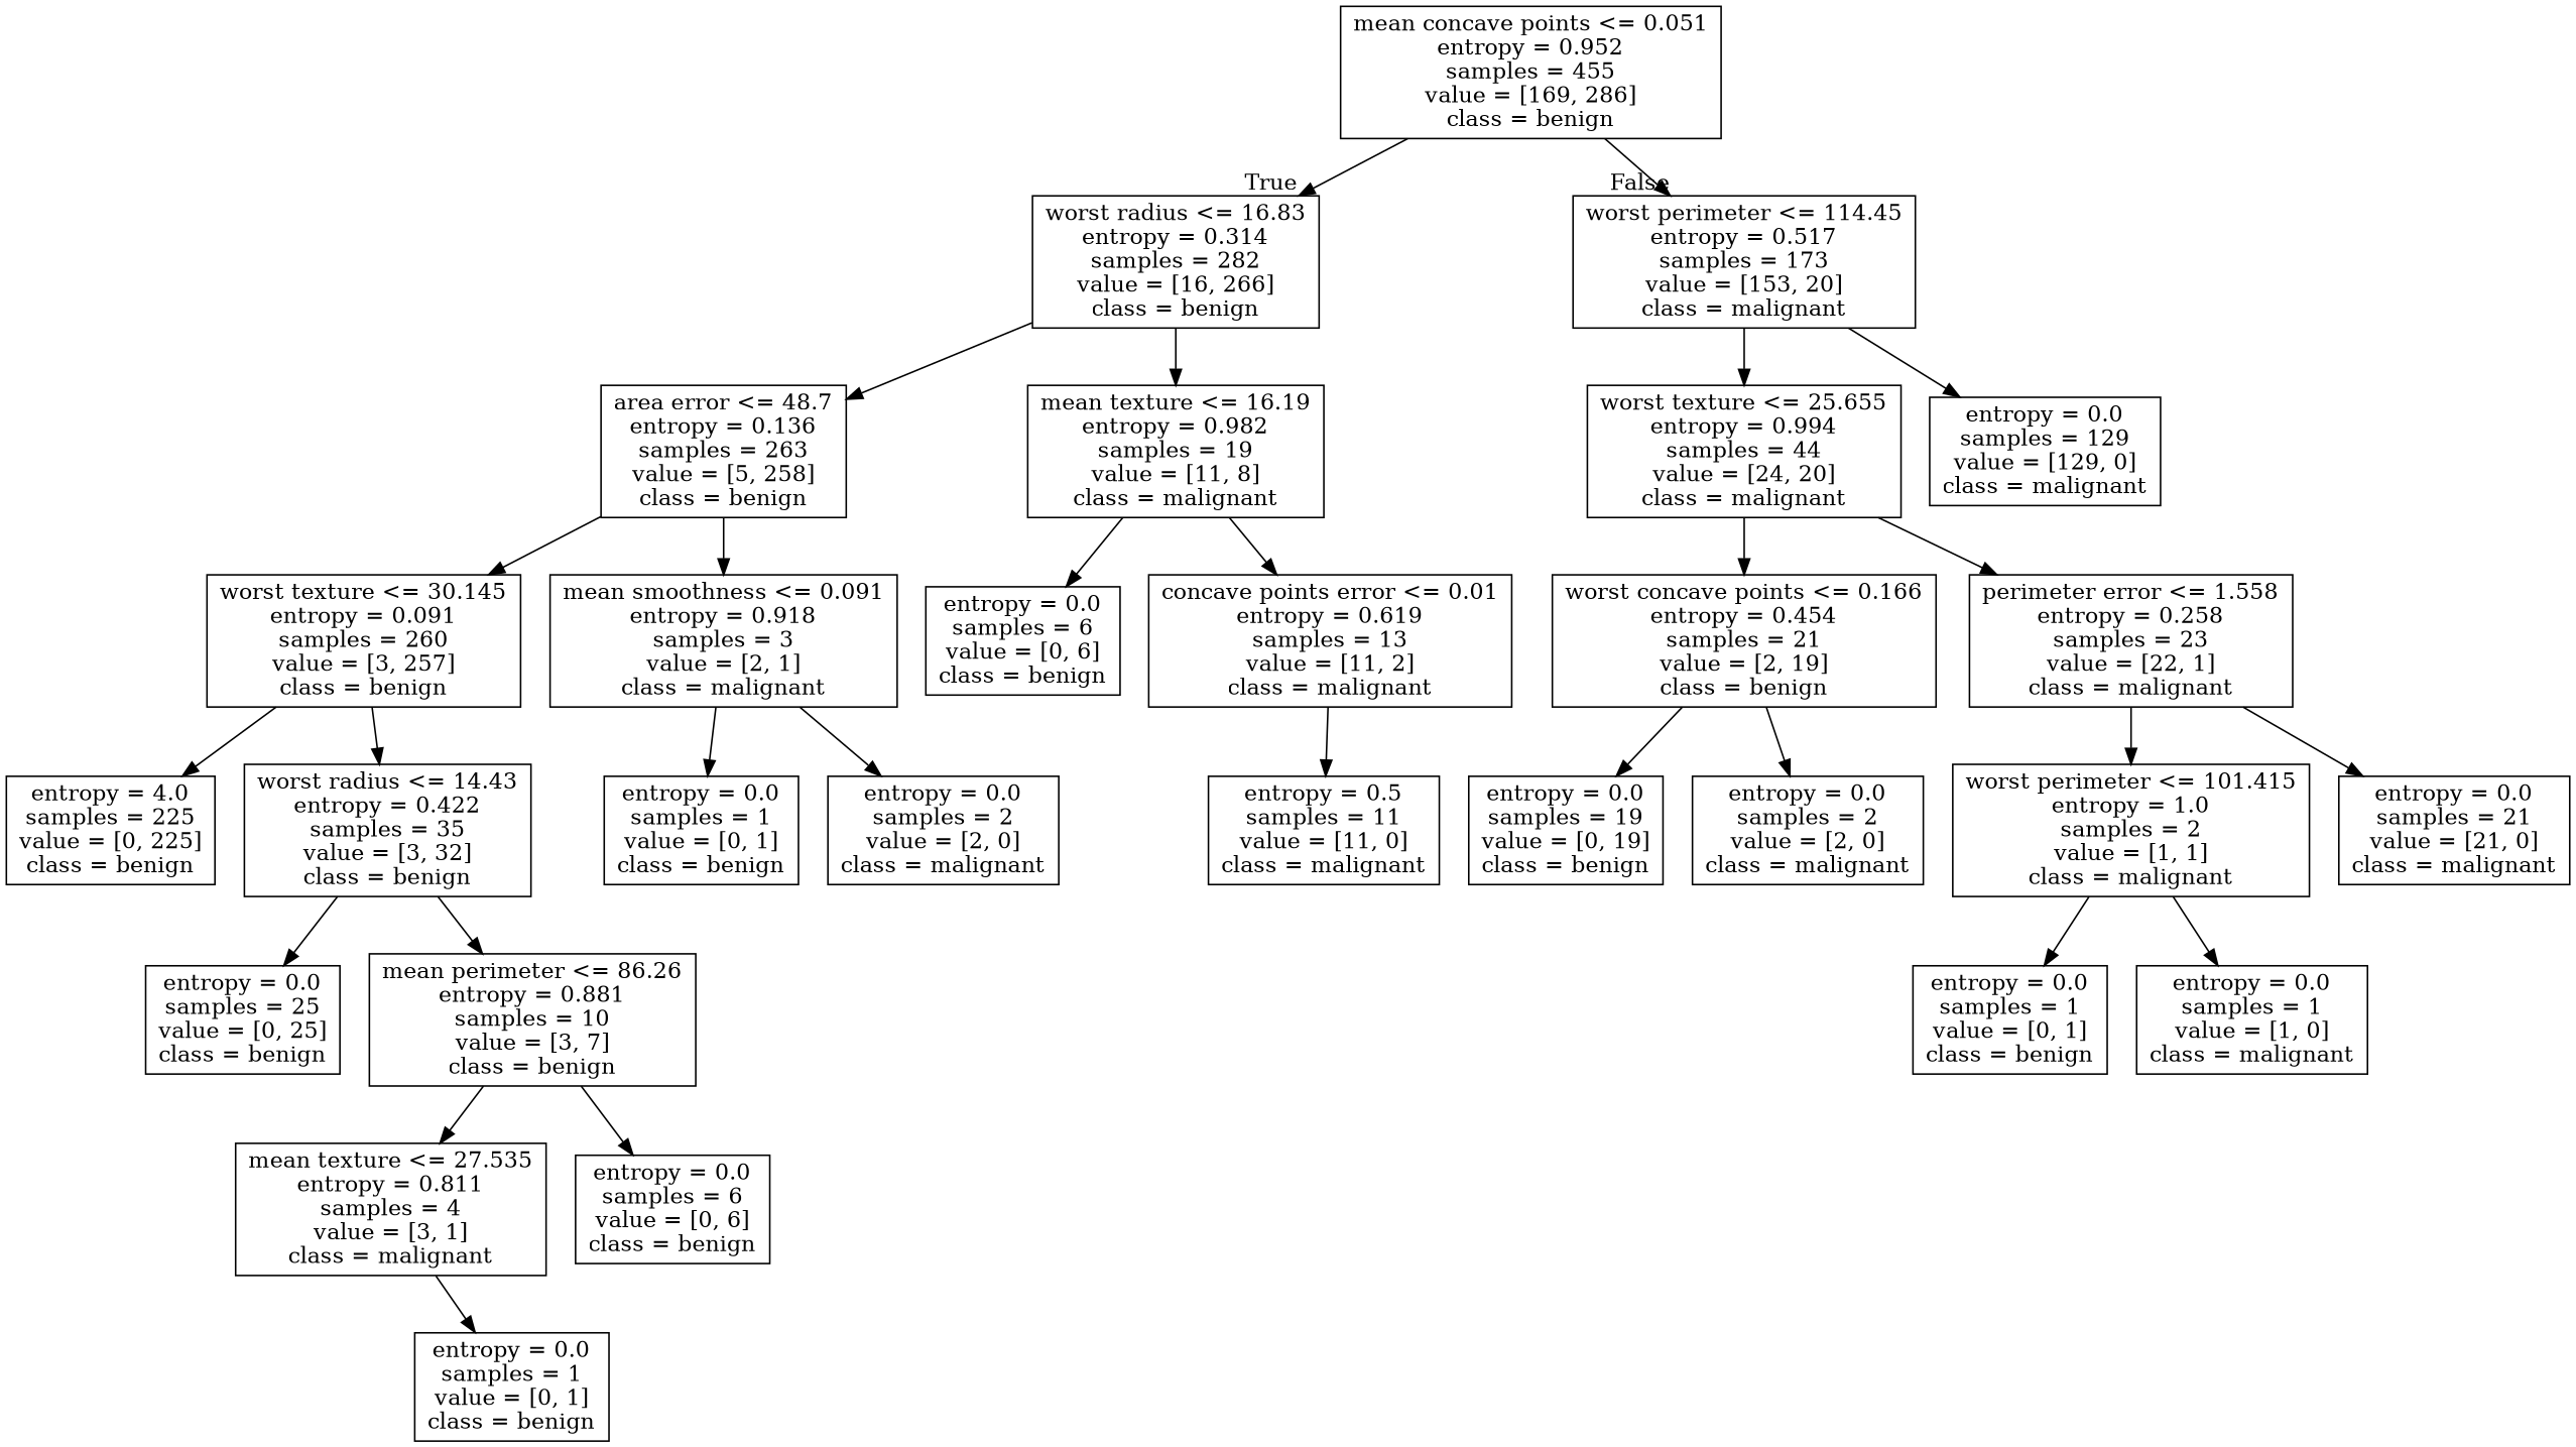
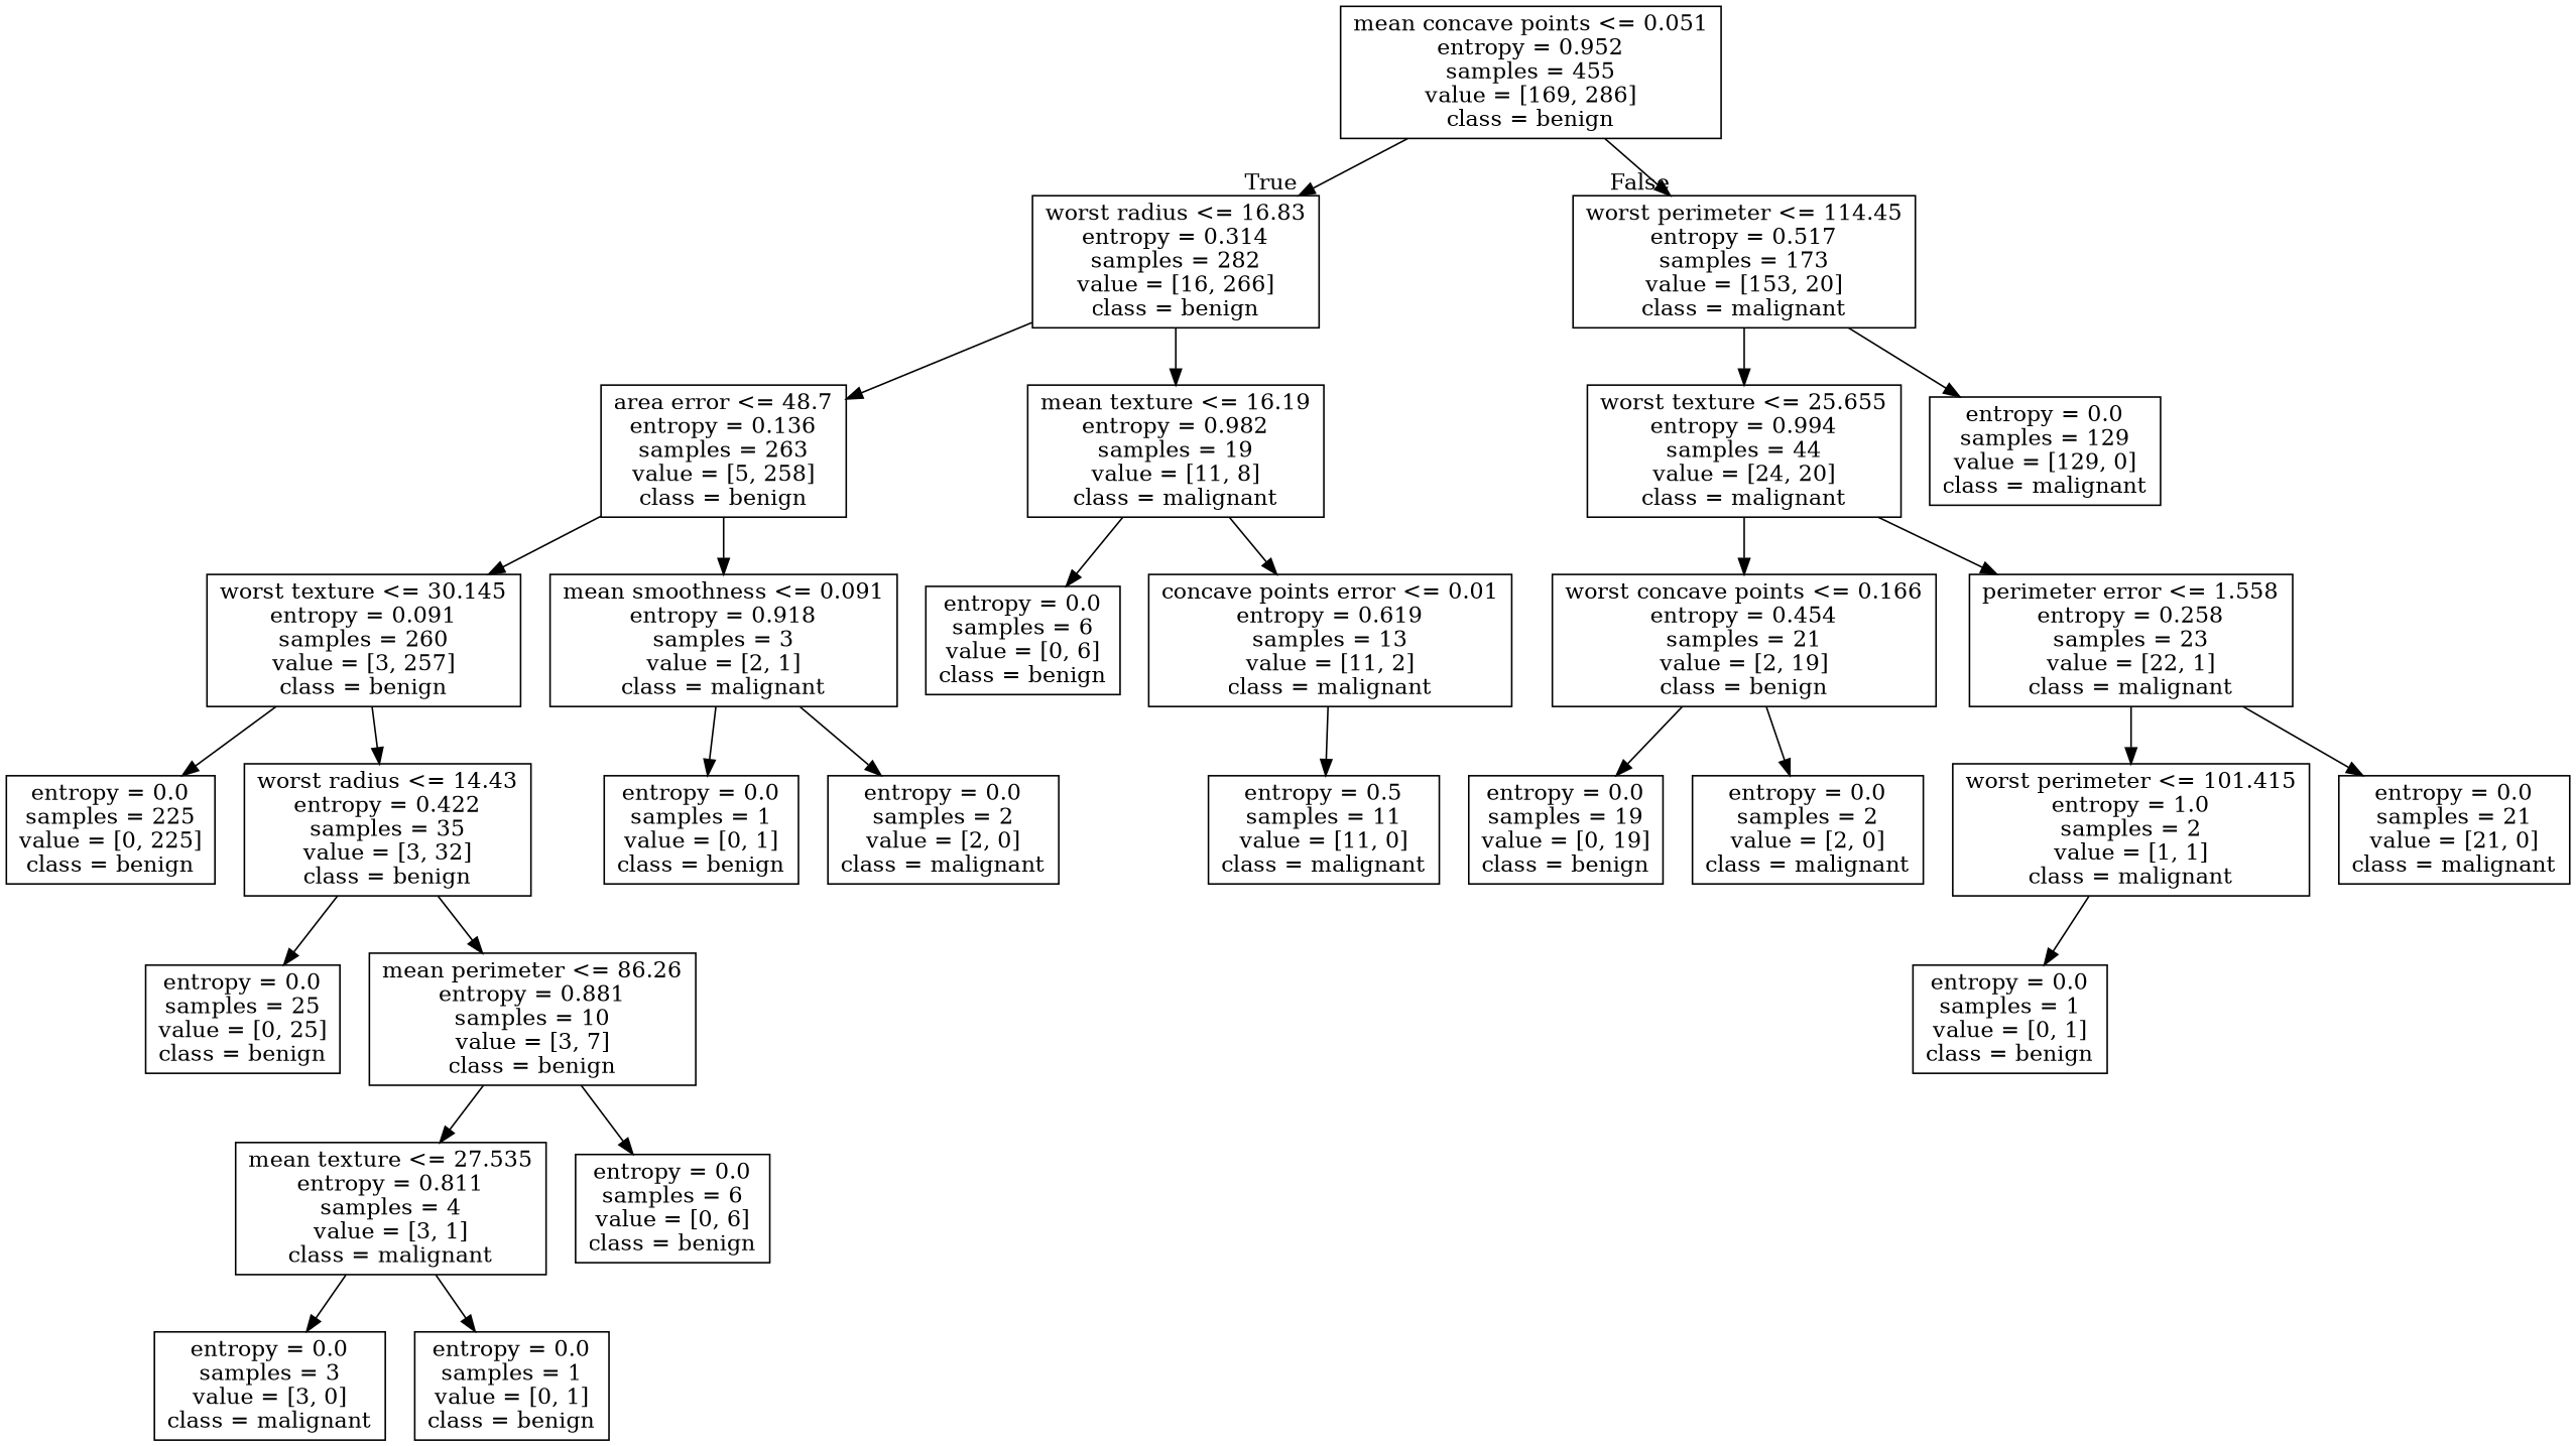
  digraph {
    node [shape=box]
    n1 [label="mean concave points <= 0.051\nentropy = 0.952\nsamples = 455\nvalue = [169, 286]\nclass = benign"]
    n2 [label="worst radius <= 16.83\nentropy = 0.314\nsamples = 282\nvalue = [16, 266]\nclass = benign"]
    n3 [label="worst perimeter <= 114.45\nentropy = 0.517\nsamples = 173\nvalue = [153, 20]\nclass = malignant"]
    n4 [label="area error <= 48.7\nentropy = 0.136\nsamples = 263\nvalue = [5, 258]\nclass = benign"]
    n5 [label="mean texture <= 16.19\nentropy = 0.982\nsamples = 19\nvalue = [11, 8]\nclass = malignant"]
    n6 [label="worst texture <= 25.655\nentropy = 0.994\nsamples = 44\nvalue = [24, 20]\nclass = malignant"]
    n7 [label="entropy = 0.0\nsamples = 129\nvalue = [129, 0]\nclass = malignant"]
    n8 [label="worst texture <= 30.145\nentropy = 0.091\nsamples = 260\nvalue = [3, 257]\nclass = benign"]
    n9 [label="mean smoothness <= 0.091\nentropy = 0.918\nsamples = 3\nvalue = [2, 1]\nclass = malignant"]
    n10 [label="entropy = 0.0\nsamples = 6\nvalue = [0, 6]\nclass = benign"]
    n11 [label="concave points error <= 0.01\nentropy = 0.619\nsamples = 13\nvalue = [11, 2]\nclass = malignant"]
-   n12 [label="entropy = 4.0\nsamples = 225\nvalue = [0, 225]\nclass = benign"]
+   n12 [label="entropy = 0.0\nsamples = 225\nvalue = [0, 225]\nclass = benign"]
    n13 [label="worst radius <= 14.43\nentropy = 0.422\nsamples = 35\nvalue = [3, 32]\nclass = benign"]
    n14 [label="entropy = 0.0\nsamples = 1\nvalue = [0, 1]\nclass = benign"]
    n15 [label="entropy = 0.0\nsamples = 2\nvalue = [2, 0]\nclass = malignant"]
    n16 [label="entropy = 0.0\nsamples = 25\nvalue = [0, 25]\nclass = benign"]
    n17 [label="mean perimeter <= 86.26\nentropy = 0.881\nsamples = 10\nvalue = [3, 7]\nclass = benign"]
    n18 [label="mean texture <= 27.535\nentropy = 0.811\nsamples = 4\nvalue = [3, 1]\nclass = malignant"]
    n19 [label="entropy = 0.0\nsamples = 6\nvalue = [0, 6]\nclass = benign"]
+   n20 [label="entropy = 0.0\nsamples = 3\nvalue = [3, 0]\nclass = malignant"]
    n21 [label="entropy = 0.0\nsamples = 1\nvalue = [0, 1]\nclass = benign"]
    n22 [label="entropy = 0.5\nsamples = 11\nvalue = [11, 0]\nclass = malignant"]
    n23 [label="worst concave points <= 0.166\nentropy = 0.454\nsamples = 21\nvalue = [2, 19]\nclass = benign"]
    n24 [label="perimeter error <= 1.558\nentropy = 0.258\nsamples = 23\nvalue = [22, 1]\nclass = malignant"]
    n25 [label="entropy = 0.0\nsamples = 19\nvalue = [0, 19]\nclass = benign"]
    n26 [label="entropy = 0.0\nsamples = 2\nvalue = [2, 0]\nclass = malignant"]
    n27 [label="worst perimeter <= 101.415\nentropy = 1.0\nsamples = 2\nvalue = [1, 1]\nclass = malignant"]
    n28 [label="entropy = 0.0\nsamples = 21\nvalue = [21, 0]\nclass = malignant"]
    n29 [label="entropy = 0.0\nsamples = 1\nvalue = [0, 1]\nclass = benign"]
-   n30 [label="entropy = 0.0\nsamples = 1\nvalue = [1, 0]\nclass = malignant"]
    n1 -> n2 [headlabel=True labelangle=45 labeldistance=2.5]
    n1 -> n3 [headlabel=False labelangle=-45 labeldistance=2.5]
    n2 -> n4
    n2 -> n5
    n3 -> n6
    n3 -> n7
    n4 -> n8
    n4 -> n9
    n5 -> n10
    n5 -> n11
    n6 -> n23
    n6 -> n24
    n8 -> n12
    n8 -> n13
    n9 -> n14
    n9 -> n15
    n11 -> n22
    n13 -> n16
    n13 -> n17
    n17 -> n18
    n17 -> n19
+   n18 -> n20
    n18 -> n21
    n23 -> n25
    n23 -> n26
    n24 -> n27
    n24 -> n28
    n27 -> n29
-   n27 -> n30
  }
